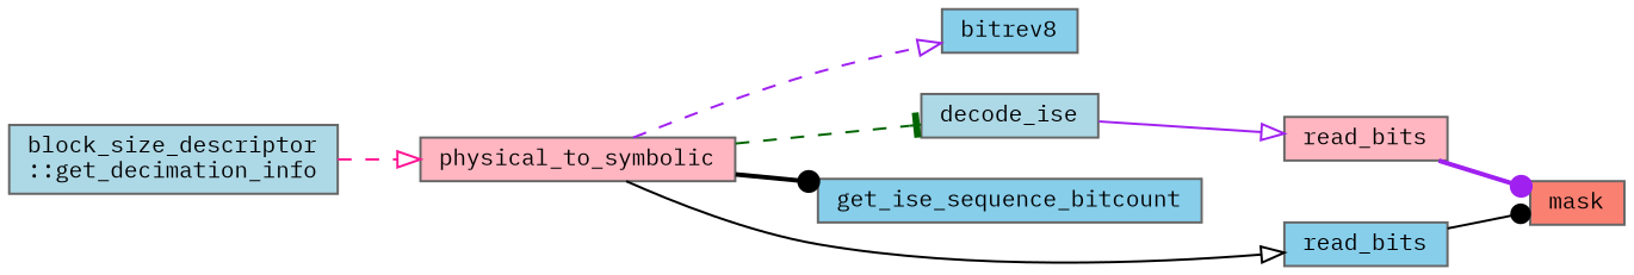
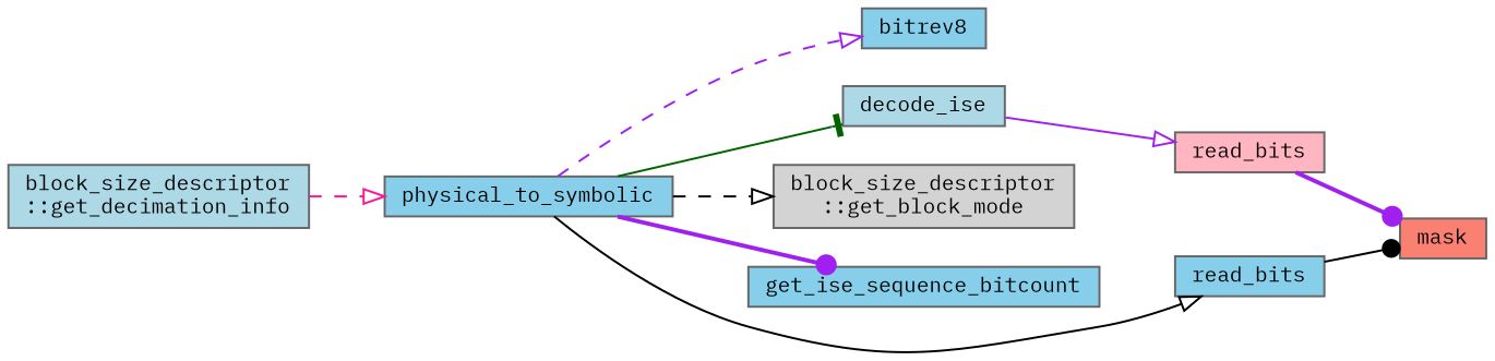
  digraph {
    fontname="IBM Plex Mono"
    rankdir=LR
    node [color=grey40 fillcolor=skyblue fontname="IBM Plex Mono" fontsize=10 shape=box style=filled]
    edge [arrowhead=onormal color=purple fontname="IBM Plex Mono" fontsize=10 labelfontname=Helvetica labelfontsize=10 style=dashed]
-   n1 [color=gray40 fillcolor=lightpink fontcolor=black height=0.2 label=physical_to_symbolic width=0.4]
+   n1 [color=gray40 fontcolor=black height=0.2 label=physical_to_symbolic width=0.4]
    n2 [height=0.2 label=bitrev8 width=0.4]
    n3 [fillcolor=lightblue height=0.2 label=decode_ise width=0.4]
+   n4 [fillcolor=lightgrey height=0.2 label="block_size_descriptor\l::get_block_mode" width=0.4]
    n5 [height=0.2 label=get_ise_sequence_bitcount width=0.4]
    n6 [height=0.2 label=read_bits width=0.4]
    n7 [fillcolor=lightpink height=0.2 label=read_bits width=0.4]
    n8 [fillcolor=lightblue height=0.2 label="block_size_descriptor\l::get_decimation_info" width=0.4]
    n9 [fillcolor=salmon height=0.2 label=mask width=0.4]
    n1 -> n2
-   n1 -> n3 [arrowhead=tee color=darkgreen]
-   n1 -> n5 [arrowhead=dot color=black style=bold]
+   n1 -> n3 [arrowhead=tee color=darkgreen style=solid]
+   n1 -> n4 [color=black]
+   n1 -> n5 [arrowhead=dot style=bold]
    n1 -> n6 [color=black style=solid]
    n3 -> n7 [style=solid]
    n6 -> n9 [arrowhead=dot color=black style=solid]
    n7 -> n9 [arrowhead=dot style=bold]
    n8 -> n1 [color=deeppink]
  }
